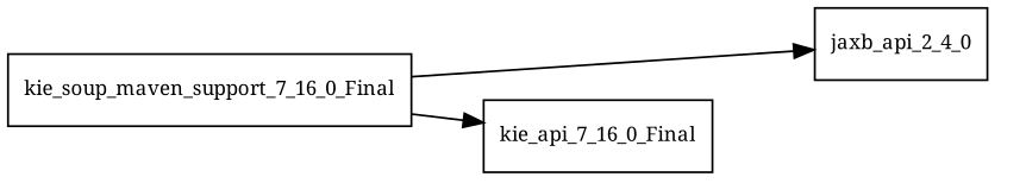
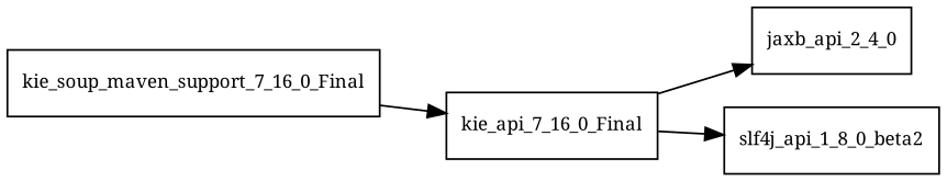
  digraph {
    fontname="Noto Serif"
    rankdir=LR
    node [fontname="Noto Serif" fontsize=10.0 shape=box]
    edge [fontname="Noto Serif"]
    kie_api_7_16_0_Final
    jaxb_api_2_4_0
+   slf4j_api_1_8_0_beta2
    kie_soup_maven_support_7_16_0_Final
-   kie_soup_maven_support_7_16_0_Final -> jaxb_api_2_4_0
+   kie_api_7_16_0_Final -> jaxb_api_2_4_0
+   kie_api_7_16_0_Final -> slf4j_api_1_8_0_beta2
    kie_soup_maven_support_7_16_0_Final -> kie_api_7_16_0_Final
  }
